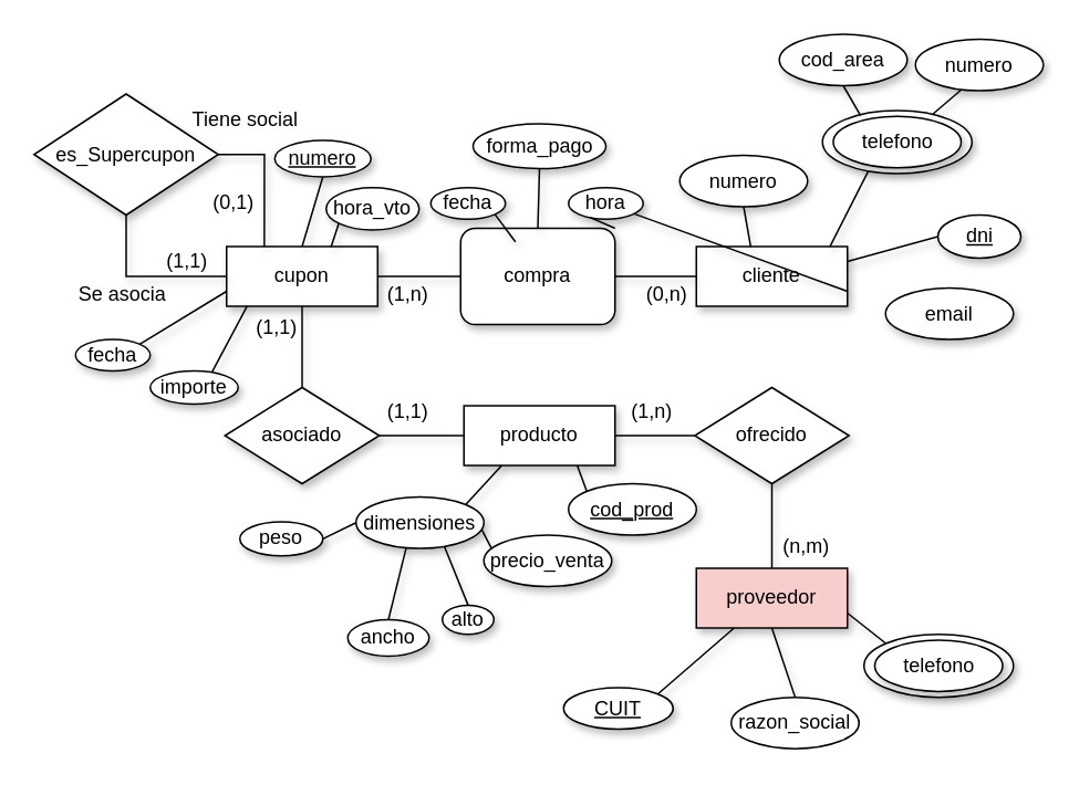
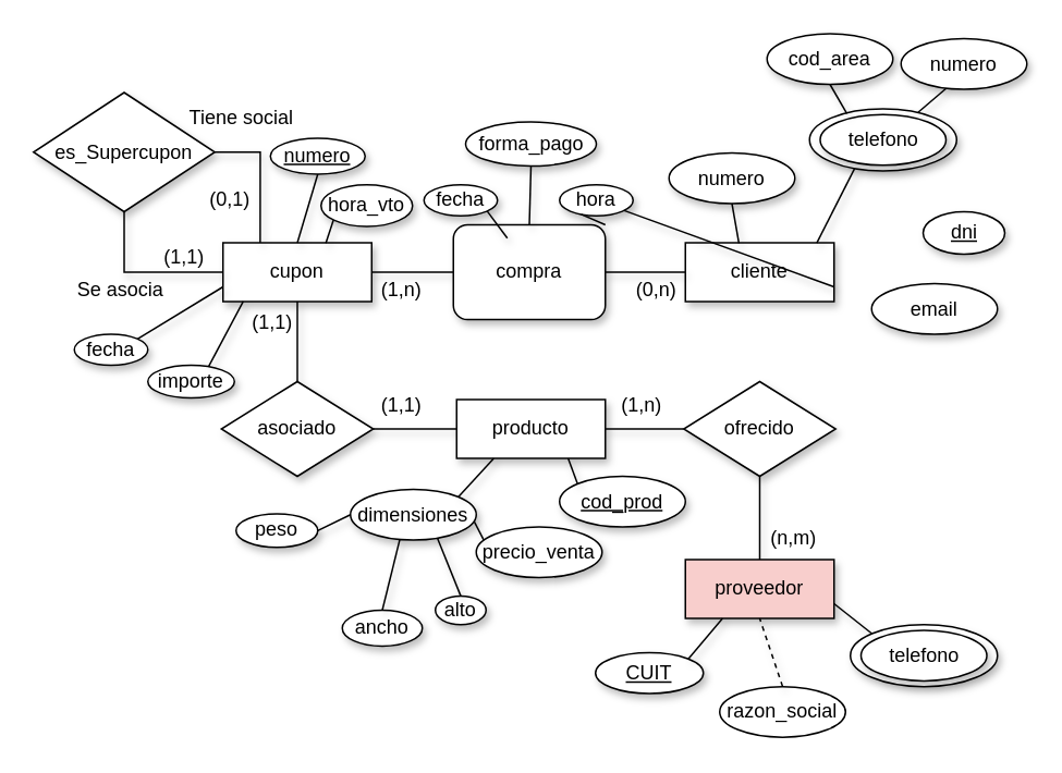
  <mxCell id="0" />
  <mxCell id="1" parent="0" />
  <mxCell id="2" style="edgeStyle=orthogonalEdgeStyle;rounded=0;orthogonalLoop=1;jettySize=auto;html=1;exitX=1;exitY=0.5;exitDx=0;exitDy=0;entryX=0;entryY=0.5;entryDx=0;entryDy=0;endArrow=none;startFill=0;shadow=1;" edge="1" parent="1" source="3" target="6"><mxGeometry relative="1" as="geometry" /></mxCell>
  <mxCell id="3" value="cupon" style="rounded=0;whiteSpace=wrap;html=1;shadow=1;" vertex="1" parent="1"><mxGeometry x="136" y="148" width="91" height="36" as="geometry" /></mxCell>
  <mxCell id="4" value="cliente" style="rounded=0;whiteSpace=wrap;html=1;shadow=1;" vertex="1" parent="1"><mxGeometry x="419" y="148" width="91" height="36" as="geometry" /></mxCell>
  <mxCell id="5" value="" style="edgeStyle=orthogonalEdgeStyle;rounded=0;orthogonalLoop=1;jettySize=auto;html=1;endArrow=none;startFill=0;shadow=1;" edge="1" parent="1" source="6" target="4"><mxGeometry relative="1" as="geometry" /></mxCell>
  <mxCell id="6" value="compra" style="whiteSpace=wrap;html=1;shadow=1;rounded=1;" vertex="1" parent="1"><mxGeometry x="277" y="137" width="93" height="58" as="geometry" /></mxCell>
  <mxCell id="7" style="edgeStyle=orthogonalEdgeStyle;rounded=0;orthogonalLoop=1;jettySize=auto;html=1;entryX=0.25;entryY=0;entryDx=0;entryDy=0;endArrow=none;startFill=0;shadow=1;" edge="1" parent="1" source="9" target="3"><mxGeometry relative="1" as="geometry" /></mxCell>
  <mxCell id="8" style="edgeStyle=orthogonalEdgeStyle;rounded=0;orthogonalLoop=1;jettySize=auto;html=1;exitX=0.5;exitY=1;exitDx=0;exitDy=0;entryX=0;entryY=0.5;entryDx=0;entryDy=0;endArrow=none;startFill=0;shadow=1;" edge="1" parent="1" source="9" target="3"><mxGeometry relative="1" as="geometry" /></mxCell>
  <mxCell id="9" value="es_Supercupon" style="rhombus;whiteSpace=wrap;html=1;shadow=1;" vertex="1" parent="1"><mxGeometry x="20" y="56" width="111" height="73" as="geometry" /></mxCell>
  <mxCell id="10" value="(1,1)" style="text;html=1;align=center;verticalAlign=middle;resizable=0;points=[];autosize=1;strokeColor=none;fillColor=none;shadow=1;" vertex="1" parent="1"><mxGeometry x="90" y="144" width="43" height="26" as="geometry" /></mxCell>
  <mxCell id="11" value="(0,1)" style="text;html=1;align=center;verticalAlign=middle;resizable=0;points=[];autosize=1;strokeColor=none;fillColor=none;shadow=1;" vertex="1" parent="1"><mxGeometry x="118" y="109" width="43" height="26" as="geometry" /></mxCell>
  <mxCell id="12" value="Tiene social" style="text;html=1;align=center;verticalAlign=middle;resizable=0;points=[];autosize=1;strokeColor=none;fillColor=none;shadow=1;" vertex="1" parent="1"><mxGeometry x="97" y="59" width="99" height="26" as="geometry" /></mxCell>
  <mxCell id="13" value="Se asocia" style="text;html=1;align=center;verticalAlign=middle;resizable=0;points=[];autosize=1;strokeColor=none;fillColor=none;shadow=1;" vertex="1" parent="1"><mxGeometry x="37" y="164" width="71" height="26" as="geometry" /></mxCell>
  <mxCell id="14" value="(1,n)" style="text;html=1;align=center;verticalAlign=middle;resizable=0;points=[];autosize=1;strokeColor=none;fillColor=none;shadow=1;" vertex="1" parent="1"><mxGeometry x="223" y="164" width="43" height="26" as="geometry" /></mxCell>
  <mxCell id="15" value="(0,n)" style="text;html=1;align=center;verticalAlign=middle;resizable=0;points=[];autosize=1;strokeColor=none;fillColor=none;shadow=1;" vertex="1" parent="1"><mxGeometry x="379" y="164" width="43" height="26" as="geometry" /></mxCell>
  <mxCell id="16" style="edgeStyle=orthogonalEdgeStyle;rounded=0;orthogonalLoop=1;jettySize=auto;html=1;endArrow=none;startFill=0;shadow=1;" edge="1" parent="1" source="18" target="22"><mxGeometry relative="1" as="geometry" /></mxCell>
  <mxCell id="17" value="" style="edgeStyle=orthogonalEdgeStyle;rounded=0;orthogonalLoop=1;jettySize=auto;html=1;endArrow=none;startFill=0;shadow=1;" edge="1" parent="1" source="18" target="3"><mxGeometry relative="1" as="geometry" /></mxCell>
  <mxCell id="18" value="asociado" style="rhombus;whiteSpace=wrap;html=1;shadow=1;" vertex="1" parent="1"><mxGeometry x="135" y="233" width="93" height="58" as="geometry" /></mxCell>
  <mxCell id="19" style="edgeStyle=orthogonalEdgeStyle;rounded=0;orthogonalLoop=1;jettySize=auto;html=1;entryX=0.5;entryY=0;entryDx=0;entryDy=0;endArrow=none;startFill=0;shadow=1;" edge="1" parent="1" source="20" target="23"><mxGeometry relative="1" as="geometry" /></mxCell>
  <mxCell id="20" value="ofrecido" style="rhombus;whiteSpace=wrap;html=1;shadow=1;" vertex="1" parent="1"><mxGeometry x="418" y="233" width="93" height="58" as="geometry" /></mxCell>
  <mxCell id="21" style="edgeStyle=orthogonalEdgeStyle;rounded=0;orthogonalLoop=1;jettySize=auto;html=1;exitX=1;exitY=0.5;exitDx=0;exitDy=0;entryX=0;entryY=0.5;entryDx=0;entryDy=0;endArrow=none;startFill=0;shadow=1;" edge="1" parent="1" source="22" target="20"><mxGeometry relative="1" as="geometry" /></mxCell>
  <mxCell id="22" value="producto" style="rounded=0;whiteSpace=wrap;html=1;shadow=1;" vertex="1" parent="1"><mxGeometry x="279" y="244" width="91" height="36" as="geometry" /></mxCell>
  <mxCell id="23" value="proveedor" style="rounded=0;whiteSpace=wrap;html=1;shadow=1;fillColor=#f8cecc;" vertex="1" parent="1"><mxGeometry x="419" y="342" width="91" height="36" as="geometry" /></mxCell>
  <mxCell id="24" value="(1,1)" style="text;html=1;align=center;verticalAlign=middle;resizable=0;points=[];autosize=1;strokeColor=none;fillColor=none;shadow=1;" vertex="1" parent="1"><mxGeometry x="144" y="184" width="43" height="26" as="geometry" /></mxCell>
  <mxCell id="25" value="(1,1)" style="text;html=1;align=center;verticalAlign=middle;resizable=0;points=[];autosize=1;strokeColor=none;fillColor=none;shadow=1;" vertex="1" parent="1"><mxGeometry x="223" y="235" width="43" height="26" as="geometry" /></mxCell>
  <mxCell id="26" value="(1,n)" style="text;html=1;align=center;verticalAlign=middle;resizable=0;points=[];autosize=1;strokeColor=none;fillColor=none;shadow=1;" vertex="1" parent="1"><mxGeometry x="370" y="235" width="43" height="26" as="geometry" /></mxCell>
  <mxCell id="27" value="(n,m)" style="text;html=1;align=center;verticalAlign=middle;resizable=0;points=[];autosize=1;strokeColor=none;fillColor=none;shadow=1;" vertex="1" parent="1"><mxGeometry x="462" y="316" width="46" height="26" as="geometry" /></mxCell>
- <mxCell id="28" value="&lt;u&gt;CUIT&lt;/u&gt;" style="ellipse;whiteSpace=wrap;html=1;shadow=1;" vertex="1" parent="1"><mxGeometry x="339" y="414" width="66" height="25" as="geometry" /></mxCell>
+ <mxCell id="28" value="&lt;u&gt;CUIT&lt;/u&gt;" style="ellipse;whiteSpace=wrap;html=1;shadow=1;" vertex="1" parent="1"><mxGeometry x="364" y="399" width="66" height="25" as="geometry" /></mxCell>
  <mxCell id="29" value="razon_social" style="ellipse;whiteSpace=wrap;html=1;" vertex="1" parent="1"><mxGeometry x="440" y="419.75" width="77" height="31" as="geometry" /></mxCell>
  <mxCell id="30" value="" style="group;shadow=1;" vertex="1" connectable="0" parent="1"><mxGeometry x="520" y="381.75" width="90" height="38" as="geometry" /></mxCell>
  <mxCell id="31" value="" style="ellipse;whiteSpace=wrap;html=1;shadow=1;" vertex="1" parent="30"><mxGeometry width="90" height="38" as="geometry" /></mxCell>
  <mxCell id="32" value="telefono" style="ellipse;whiteSpace=wrap;html=1;shadow=1;" vertex="1" parent="30"><mxGeometry x="6.5" y="3.5" width="77" height="31" as="geometry" /></mxCell>
  <mxCell id="33" value="dimensiones" style="ellipse;whiteSpace=wrap;html=1;shadow=1;" vertex="1" parent="1"><mxGeometry x="214" y="299" width="77" height="31" as="geometry" /></mxCell>
  <mxCell id="34" value="&lt;u&gt;cod_prod&lt;/u&gt;" style="ellipse;whiteSpace=wrap;html=1;shadow=1;" vertex="1" parent="1"><mxGeometry x="342" y="291" width="77" height="31" as="geometry" /></mxCell>
  <mxCell id="35" value="precio_venta" style="ellipse;whiteSpace=wrap;html=1;shadow=1;" vertex="1" parent="1"><mxGeometry x="291" y="322" width="77" height="31" as="geometry" /></mxCell>
  <mxCell id="36" value="peso" style="ellipse;whiteSpace=wrap;html=1;shadow=1;" vertex="1" parent="1"><mxGeometry x="144" y="314" width="50" height="20.5" as="geometry" /></mxCell>
  <mxCell id="37" value="ancho" style="ellipse;whiteSpace=wrap;html=1;shadow=1;" vertex="1" parent="1"><mxGeometry x="209" y="373" width="49" height="22" as="geometry" /></mxCell>
  <mxCell id="38" value="alto" style="ellipse;whiteSpace=wrap;html=1;shadow=1;" vertex="1" parent="1"><mxGeometry x="266" y="364.25" width="31" height="17.5" as="geometry" /></mxCell>
  <mxCell id="39" value="cod_area&lt;span style=&quot;color: rgba(0, 0, 0, 0); font-family: monospace; font-size: 0px; text-align: start; text-wrap-mode: nowrap;&quot;&gt;%3CmxGraphModel%3E%3Croot%3E%3CmxCell%20id%3D%220%22%2F%3E%3CmxCell%20id%3D%221%22%20parent%3D%220%22%2F%3E%3CmxCell%20id%3D%222%22%20value%3D%22razon_social%22%20style%3D%22ellipse%3BwhiteSpace%3Dwrap%3Bhtml%3D1%3B%22%20vertex%3D%221%22%20parent%3D%221%22%3E%3CmxGeometry%20x%3D%2299%22%20y%3D%22522%22%20width%3D%2277%22%20height%3D%2231%22%20as%3D%22geometry%22%2F%3E%3C%2FmxCell%3E%3C%2Froot%3E%3C%2FmxGraphModel%3E&lt;/span&gt;" style="ellipse;whiteSpace=wrap;html=1;shadow=1;" vertex="1" parent="1"><mxGeometry x="469" y="20" width="77" height="31" as="geometry" /></mxCell>
  <mxCell id="40" value="numero" style="ellipse;whiteSpace=wrap;html=1;shadow=1;" vertex="1" parent="1"><mxGeometry x="551" y="23" width="77" height="31" as="geometry" /></mxCell>
  <mxCell id="41" value="" style="group;shadow=1;" vertex="1" connectable="0" parent="1"><mxGeometry x="495" y="66" width="90" height="38" as="geometry" /></mxCell>
  <mxCell id="42" value="" style="ellipse;whiteSpace=wrap;html=1;shadow=1;" vertex="1" parent="41"><mxGeometry width="90" height="38" as="geometry" /></mxCell>
  <mxCell id="43" value="telefono" style="ellipse;whiteSpace=wrap;html=1;shadow=1;" vertex="1" parent="41"><mxGeometry x="6.5" y="3.5" width="77" height="31" as="geometry" /></mxCell>
  <mxCell id="44" value="numero" style="ellipse;whiteSpace=wrap;html=1;shadow=1;" vertex="1" parent="1"><mxGeometry x="409" y="93" width="77" height="31" as="geometry" /></mxCell>
  <mxCell id="45" value="&lt;u&gt;dni&lt;/u&gt;" style="ellipse;whiteSpace=wrap;html=1;shadow=1;" vertex="1" parent="1"><mxGeometry x="564.5" y="129" width="50" height="26" as="geometry" /></mxCell>
  <mxCell id="46" value="email" style="ellipse;whiteSpace=wrap;html=1;shadow=1;" vertex="1" parent="1"><mxGeometry x="533" y="173" width="77" height="31" as="geometry" /></mxCell>
  <mxCell id="47" value="hora" style="ellipse;whiteSpace=wrap;html=1;shadow=1;" vertex="1" parent="1"><mxGeometry x="342" y="112.5" width="45" height="19" as="geometry" /></mxCell>
  <mxCell id="48" value="fecha" style="ellipse;whiteSpace=wrap;html=1;shadow=1;" vertex="1" parent="1"><mxGeometry x="259" y="112.5" width="45" height="19" as="geometry" /></mxCell>
  <mxCell id="49" value="forma_pago" style="ellipse;whiteSpace=wrap;html=1;shadow=1;" vertex="1" parent="1"><mxGeometry x="284.5" y="74" width="80" height="27" as="geometry" /></mxCell>
  <mxCell id="50" value="&lt;u&gt;numero&lt;/u&gt;" style="ellipse;whiteSpace=wrap;html=1;shadow=1;" vertex="1" parent="1"><mxGeometry x="165" y="84" width="58" height="22" as="geometry" /></mxCell>
  <mxCell id="51" value="hora_vto" style="ellipse;whiteSpace=wrap;html=1;shadow=1;" vertex="1" parent="1"><mxGeometry x="196" y="112.5" width="56" height="25.5" as="geometry" /></mxCell>
  <mxCell id="52" value="importe" style="ellipse;whiteSpace=wrap;html=1;shadow=1;" vertex="1" parent="1"><mxGeometry x="90" y="223" width="53" height="20" as="geometry" /></mxCell>
  <mxCell id="53" value="fecha" style="ellipse;whiteSpace=wrap;html=1;shadow=1;" vertex="1" parent="1"><mxGeometry x="45" y="204" width="45" height="19" as="geometry" /></mxCell>
  <mxCell id="54" style="edgeStyle=orthogonalEdgeStyle;rounded=0;orthogonalLoop=1;jettySize=auto;html=1;exitX=0.5;exitY=1;exitDx=0;exitDy=0;shadow=1;" edge="1" parent="1" source="53" target="53"><mxGeometry relative="1" as="geometry" /></mxCell>
  <mxCell id="55" value="" style="endArrow=none;html=1;rounded=0;entryX=0.5;entryY=1;entryDx=0;entryDy=0;exitX=0.5;exitY=0;exitDx=0;exitDy=0;shadow=1;" edge="1" parent="1" source="3" target="50"><mxGeometry width="50" height="50" relative="1" as="geometry"><mxPoint x="171" y="157" as="sourcePoint" /><mxPoint x="221" y="107" as="targetPoint" /></mxGeometry></mxCell>
  <mxCell id="56" value="" style="endArrow=none;html=1;rounded=0;entryX=0;entryY=1;entryDx=0;entryDy=0;exitX=0.692;exitY=0.005;exitDx=0;exitDy=0;exitPerimeter=0;shadow=1;" edge="1" parent="1" source="3" target="51"><mxGeometry width="50" height="50" relative="1" as="geometry"><mxPoint x="189" y="147" as="sourcePoint" /><mxPoint x="239" y="97" as="targetPoint" /></mxGeometry></mxCell>
  <mxCell id="57" value="" style="endArrow=none;html=1;rounded=0;entryX=0.136;entryY=0.998;entryDx=0;entryDy=0;entryPerimeter=0;exitX=0.702;exitY=0.036;exitDx=0;exitDy=0;exitPerimeter=0;shadow=1;" edge="1" parent="1" source="52" target="3"><mxGeometry width="50" height="50" relative="1" as="geometry"><mxPoint x="118" y="229" as="sourcePoint" /><mxPoint x="168" y="179" as="targetPoint" /></mxGeometry></mxCell>
  <mxCell id="58" value="" style="endArrow=none;html=1;rounded=0;exitX=1;exitY=0;exitDx=0;exitDy=0;entryX=0;entryY=0.75;entryDx=0;entryDy=0;shadow=1;" edge="1" parent="1" source="53" target="3"><mxGeometry width="50" height="50" relative="1" as="geometry"><mxPoint x="118" y="229" as="sourcePoint" /><mxPoint x="168" y="179" as="targetPoint" /></mxGeometry></mxCell>
  <mxCell id="59" value="" style="endArrow=none;html=1;rounded=0;entryX=1;entryY=1;entryDx=0;entryDy=0;exitX=0.355;exitY=0.14;exitDx=0;exitDy=0;exitPerimeter=0;shadow=1;" edge="1" parent="1" source="6" target="48"><mxGeometry width="50" height="50" relative="1" as="geometry"><mxPoint x="301" y="194" as="sourcePoint" /><mxPoint x="351" y="144" as="targetPoint" /></mxGeometry></mxCell>
  <mxCell id="60" value="" style="endArrow=none;html=1;rounded=0;entryX=0.5;entryY=1;entryDx=0;entryDy=0;exitX=0.5;exitY=0;exitDx=0;exitDy=0;shadow=1;" edge="1" parent="1" source="6" target="49"><mxGeometry width="50" height="50" relative="1" as="geometry"><mxPoint x="275" y="177" as="sourcePoint" /><mxPoint x="325" y="127" as="targetPoint" /></mxGeometry></mxCell>
  <mxCell id="61" value="" style="endArrow=none;html=1;rounded=0;entryX=0.295;entryY=0.953;entryDx=0;entryDy=0;entryPerimeter=0;exitX=1;exitY=0;exitDx=0;exitDy=0;shadow=1;" edge="1" parent="1" source="6" target="47"><mxGeometry width="50" height="50" relative="1" as="geometry"><mxPoint x="306" y="178" as="sourcePoint" /><mxPoint x="356" y="128" as="targetPoint" /></mxGeometry></mxCell>
  <mxCell id="62" value="" style="endArrow=none;html=1;rounded=0;entryX=0.5;entryY=1;entryDx=0;entryDy=0;exitX=0.36;exitY=0.007;exitDx=0;exitDy=0;exitPerimeter=0;shadow=1;" edge="1" parent="1" source="4" target="44"><mxGeometry width="50" height="50" relative="1" as="geometry"><mxPoint x="460" y="191" as="sourcePoint" /><mxPoint x="510" y="141" as="targetPoint" /></mxGeometry></mxCell>
  <mxCell id="63" value="" style="endArrow=none;html=1;rounded=0;entryX=0.307;entryY=0.959;entryDx=0;entryDy=0;entryPerimeter=0;exitX=0.884;exitY=0.001;exitDx=0;exitDy=0;exitPerimeter=0;shadow=1;" edge="1" parent="1" source="4" target="42"><mxGeometry width="50" height="50" relative="1" as="geometry"><mxPoint x="500" y="147" as="sourcePoint" /><mxPoint x="546" y="115" as="targetPoint" /></mxGeometry></mxCell>
  <mxCell id="64" value="" style="endArrow=none;html=1;rounded=0;entryX=0.358;entryY=0.984;entryDx=0;entryDy=0;entryPerimeter=0;exitX=0.738;exitY=0.057;exitDx=0;exitDy=0;exitPerimeter=0;shadow=1;" edge="1" parent="1" source="42" target="40"><mxGeometry width="50" height="50" relative="1" as="geometry"><mxPoint x="523" y="113" as="sourcePoint" /><mxPoint x="573" y="63" as="targetPoint" /></mxGeometry></mxCell>
  <mxCell id="65" value="" style="endArrow=none;html=1;rounded=0;entryX=0.5;entryY=1;entryDx=0;entryDy=0;exitX=0.254;exitY=0.075;exitDx=0;exitDy=0;exitPerimeter=0;shadow=1;" edge="1" parent="1" source="42" target="39"><mxGeometry width="50" height="50" relative="1" as="geometry"><mxPoint x="523" y="113" as="sourcePoint" /><mxPoint x="573" y="63" as="targetPoint" /></mxGeometry></mxCell>
- <mxCell id="66" value="" style="endArrow=none;html=1;rounded=0;exitX=1;exitY=0.25;exitDx=0;exitDy=0;entryX=0;entryY=0.5;entryDx=0;entryDy=0;shadow=1;" edge="1" parent="1" source="4" target="45"><mxGeometry width="50" height="50" relative="1" as="geometry"><mxPoint x="514.5" y="159" as="sourcePoint" /><mxPoint x="564.5" y="109" as="targetPoint" /></mxGeometry></mxCell>
  <mxCell id="67" value="" style="endArrow=none;html=1;rounded=0;exitX=1;exitY=0.75;exitDx=0;exitDy=0;shadow=1;" edge="1" parent="1" source="4" target="47"><mxGeometry width="50" height="50" relative="1" as="geometry"><mxPoint x="523" y="168" as="sourcePoint" /><mxPoint x="573" y="118" as="targetPoint" /></mxGeometry></mxCell>
  <mxCell id="68" value="" style="endArrow=none;html=1;rounded=0;entryX=0;entryY=0.5;entryDx=0;entryDy=0;exitX=1;exitY=0.5;exitDx=0;exitDy=0;shadow=1;" edge="1" parent="1" source="36" target="33"><mxGeometry width="50" height="50" relative="1" as="geometry"><mxPoint x="165" y="390" as="sourcePoint" /><mxPoint x="215" y="340" as="targetPoint" /></mxGeometry></mxCell>
  <mxCell id="69" value="" style="endArrow=none;html=1;rounded=0;entryX=0.393;entryY=0.981;entryDx=0;entryDy=0;entryPerimeter=0;exitX=0.5;exitY=0;exitDx=0;exitDy=0;shadow=1;" edge="1" parent="1" source="37" target="33"><mxGeometry width="50" height="50" relative="1" as="geometry"><mxPoint x="209" y="393" as="sourcePoint" /><mxPoint x="259" y="343" as="targetPoint" /></mxGeometry></mxCell>
  <mxCell id="70" value="" style="endArrow=none;html=1;rounded=0;entryX=0.691;entryY=0.964;entryDx=0;entryDy=0;entryPerimeter=0;exitX=0.5;exitY=0;exitDx=0;exitDy=0;shadow=1;" edge="1" parent="1" source="38" target="33"><mxGeometry width="50" height="50" relative="1" as="geometry"><mxPoint x="246" y="378" as="sourcePoint" /><mxPoint x="296" y="328" as="targetPoint" /></mxGeometry></mxCell>
  <mxCell id="71" value="" style="endArrow=none;html=1;rounded=0;entryX=0.984;entryY=0.635;entryDx=0;entryDy=0;entryPerimeter=0;exitX=0.061;exitY=0.267;exitDx=0;exitDy=0;exitPerimeter=0;shadow=1;" edge="1" parent="1" source="35" target="33"><mxGeometry width="50" height="50" relative="1" as="geometry"><mxPoint x="277" y="361" as="sourcePoint" /><mxPoint x="327" y="311" as="targetPoint" /></mxGeometry></mxCell>
  <mxCell id="72" value="" style="endArrow=none;html=1;rounded=0;exitX=1;exitY=0;exitDx=0;exitDy=0;entryX=0.25;entryY=1;entryDx=0;entryDy=0;shadow=1;" edge="1" parent="1" source="33" target="22"><mxGeometry width="50" height="50" relative="1" as="geometry"><mxPoint x="275" y="336" as="sourcePoint" /><mxPoint x="325" y="286" as="targetPoint" /></mxGeometry></mxCell>
  <mxCell id="73" value="" style="endArrow=none;html=1;rounded=0;entryX=0.75;entryY=1;entryDx=0;entryDy=0;exitX=0;exitY=0;exitDx=0;exitDy=0;shadow=1;" edge="1" parent="1" source="34" target="22"><mxGeometry width="50" height="50" relative="1" as="geometry"><mxPoint x="331" y="325" as="sourcePoint" /><mxPoint x="381" y="275" as="targetPoint" /></mxGeometry></mxCell>
  <mxCell id="74" value="" style="endArrow=none;html=1;rounded=0;entryX=0.25;entryY=1;entryDx=0;entryDy=0;exitX=1;exitY=0;exitDx=0;exitDy=0;shadow=1;" edge="1" parent="1" source="28" target="23"><mxGeometry width="50" height="50" relative="1" as="geometry"><mxPoint x="465" y="401" as="sourcePoint" /><mxPoint x="515" y="351" as="targetPoint" /></mxGeometry></mxCell>
- <mxCell id="75" value="" style="endArrow=none;html=1;rounded=0;exitX=0.5;exitY=0;exitDx=0;exitDy=0;entryX=0.5;entryY=1;entryDx=0;entryDy=0;shadow=1;" edge="1" parent="1" source="29" target="23"><mxGeometry width="50" height="50" relative="1" as="geometry"><mxPoint x="465" y="401" as="sourcePoint" /><mxPoint x="515" y="351" as="targetPoint" /></mxGeometry></mxCell>
+ <mxCell id="75" value="" style="endArrow=none;html=1;rounded=0;exitX=0.5;exitY=0;exitDx=0;exitDy=0;entryX=0.5;entryY=1;entryDx=0;entryDy=0;shadow=1;dashed=1;" edge="1" parent="1" source="29" target="23"><mxGeometry width="50" height="50" relative="1" as="geometry"><mxPoint x="465" y="401" as="sourcePoint" /><mxPoint x="515" y="351" as="targetPoint" /></mxGeometry></mxCell>
  <mxCell id="76" value="" style="endArrow=none;html=1;rounded=0;exitX=0;exitY=0;exitDx=0;exitDy=0;entryX=1;entryY=0.75;entryDx=0;entryDy=0;shadow=1;" edge="1" parent="1" source="31" target="23"><mxGeometry width="50" height="50" relative="1" as="geometry"><mxPoint x="465" y="401" as="sourcePoint" /><mxPoint x="515" y="351" as="targetPoint" /></mxGeometry></mxCell>
